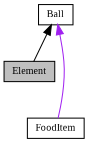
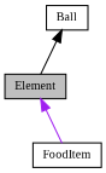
  digraph {
    fontname="Liberation Serif"
    node [color=black fillcolor=white fontname="Liberation Serif" fontsize=10 shape=record style=filled]
    edge [dir=back fontname="Liberation Serif" fontsize=10 labelfontname=Helvetica labelfontsize=10 style=solid]
    n1 [fillcolor=grey75 fontcolor=black height=0.2 label=Element width=0.4]
    n2 [height=0.2 label=FoodItem width=0.4]
    n3 [height=0.2 label=Ball width=0.4]
-   n3 -> n2 [color=purple]
+   n1 -> n2 [color=purple]
    n3 -> n1 [color=black]
  }
